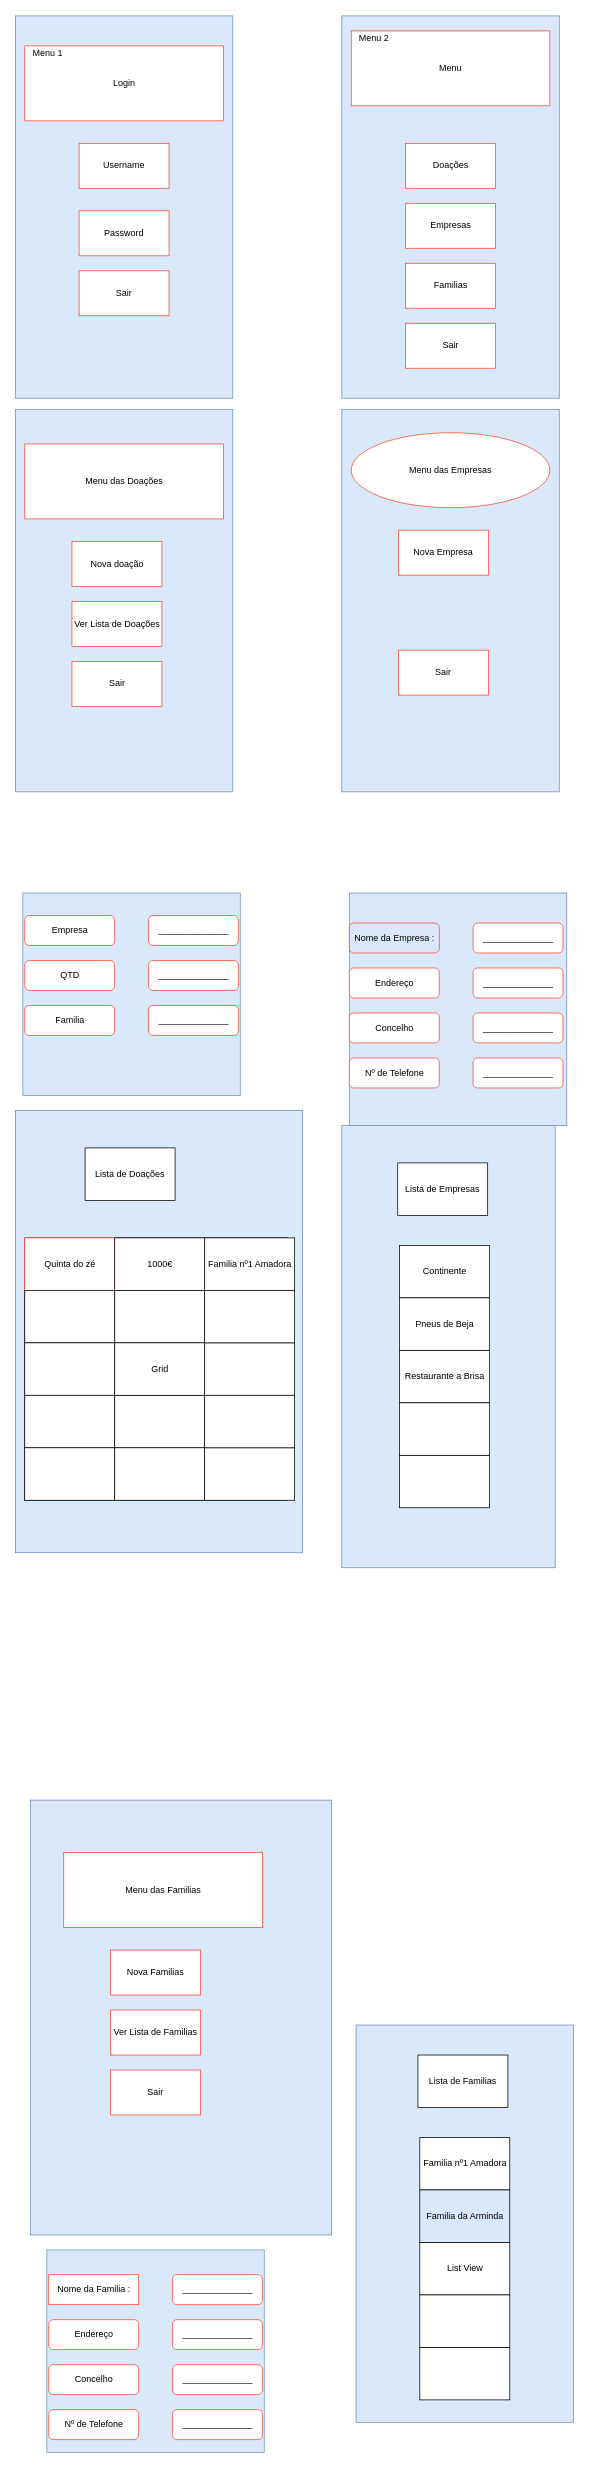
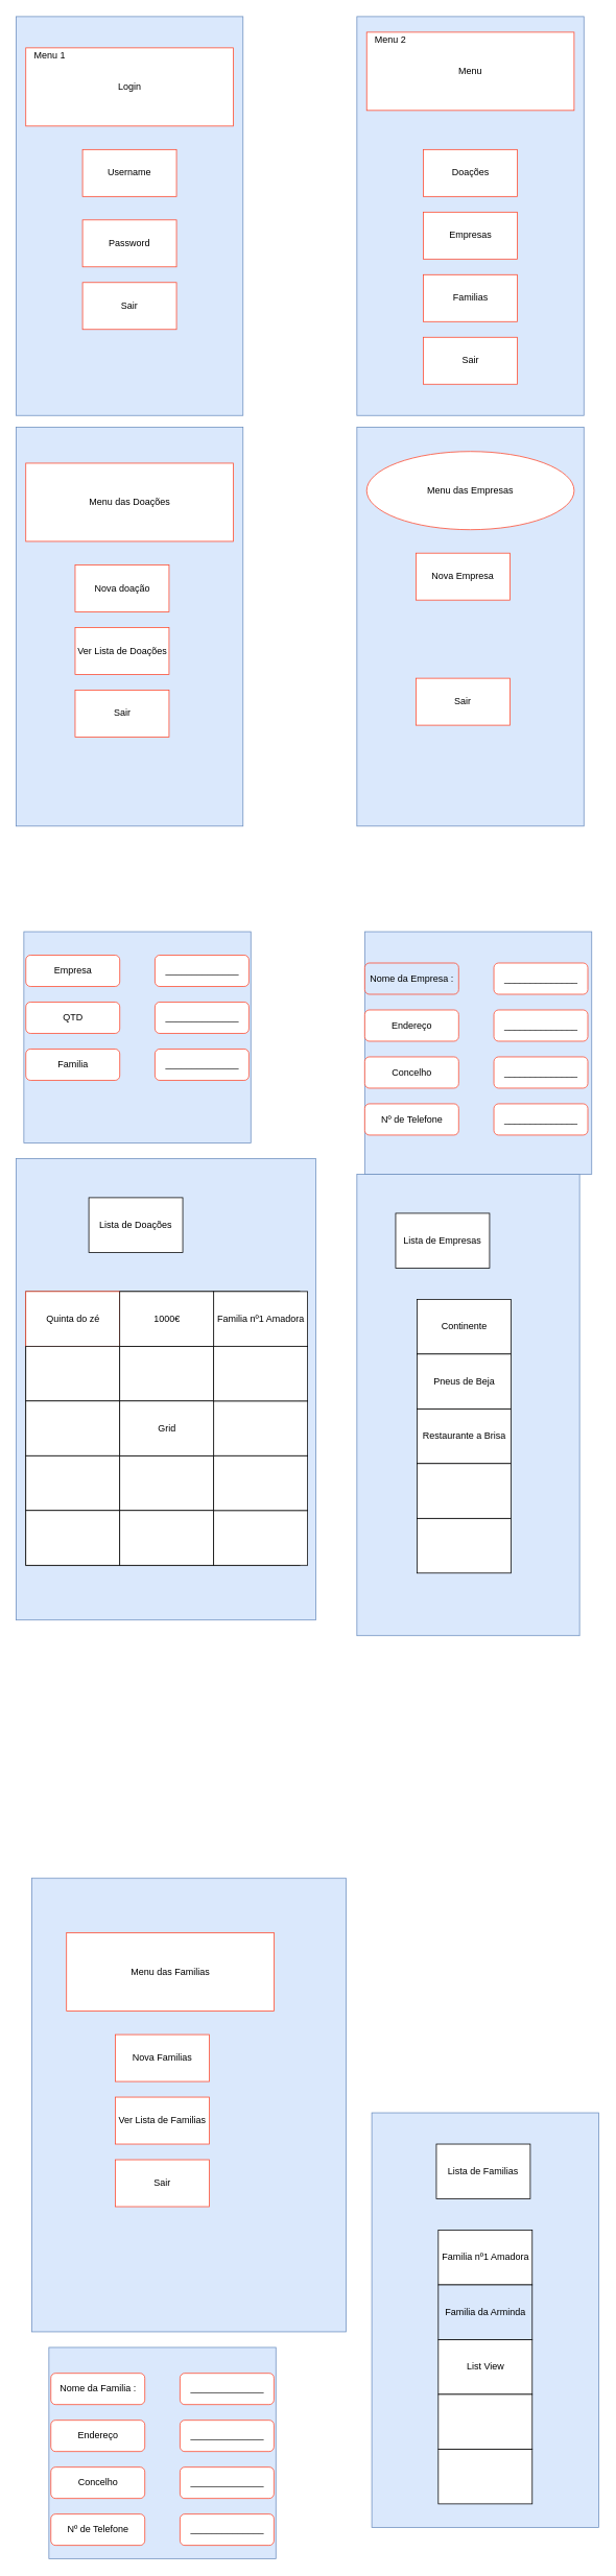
  <mxCell id="0" />
  <mxCell id="1" parent="0" />
  <mxCell id="2" value="" style="rounded=0;whiteSpace=wrap;html=1;strokeColor=#6c8ebf;fillColor=#dae8fc;" vertex="1" parent="1"><mxGeometry x="474.5" y="2700" width="290" height="530" as="geometry" /></mxCell>
  <mxCell id="3" value="" style="rounded=0;whiteSpace=wrap;html=1;strokeColor=#6c8ebf;fillColor=#dae8fc;" vertex="1" parent="1"><mxGeometry x="62" y="3000" width="290" height="270" as="geometry" /></mxCell>
  <mxCell id="4" value="" style="rounded=0;whiteSpace=wrap;html=1;strokeColor=#6c8ebf;fillColor=#dae8fc;" vertex="1" parent="1"><mxGeometry x="40" y="2400" width="401.5" height="580" as="geometry" /></mxCell>
  <mxCell id="5" value="" style="rounded=0;whiteSpace=wrap;html=1;strokeColor=#6c8ebf;fillColor=#dae8fc;" vertex="1" parent="1"><mxGeometry x="455.5" y="1500" width="284.5" height="590" as="geometry" /></mxCell>
  <mxCell id="6" value="" style="rounded=0;whiteSpace=wrap;html=1;strokeColor=#6c8ebf;fillColor=#dae8fc;" vertex="1" parent="1"><mxGeometry x="20" y="1480" width="383" height="590" as="geometry" /></mxCell>
  <mxCell id="7" value="" style="rounded=0;whiteSpace=wrap;html=1;strokeColor=#6c8ebf;fillColor=#dae8fc;" vertex="1" parent="1"><mxGeometry x="465.5" y="1190" width="290" height="310" as="geometry" /></mxCell>
  <mxCell id="8" value="" style="rounded=0;whiteSpace=wrap;html=1;strokeColor=#6c8ebf;fillColor=#dae8fc;" vertex="1" parent="1"><mxGeometry x="30" y="1190" width="290" height="270" as="geometry" /></mxCell>
  <mxCell id="9" value="" style="rounded=0;whiteSpace=wrap;html=1;strokeColor=#6c8ebf;fillColor=#dae8fc;" vertex="1" parent="1"><mxGeometry x="455.5" y="545" width="290" height="510" as="geometry" /></mxCell>
  <mxCell id="10" value="" style="rounded=0;whiteSpace=wrap;html=1;strokeColor=#6c8ebf;fillColor=#dae8fc;" vertex="1" parent="1"><mxGeometry x="20" y="545" width="290" height="510" as="geometry" /></mxCell>
  <mxCell id="11" value="" style="rounded=0;whiteSpace=wrap;html=1;strokeColor=#6c8ebf;fillColor=#dae8fc;" vertex="1" parent="1"><mxGeometry x="20" y="20" width="290" height="510" as="geometry" /></mxCell>
  <mxCell id="12" value="" style="rounded=0;whiteSpace=wrap;html=1;strokeColor=#6c8ebf;fillColor=#dae8fc;" vertex="1" parent="1"><mxGeometry x="455.5" y="20" width="290" height="510" as="geometry" /></mxCell>
  <mxCell id="13" value="" style="whiteSpace=wrap;html=1;aspect=fixed;" vertex="1" parent="1"><mxGeometry x="32.5" y="1650" width="350" height="350" as="geometry" /></mxCell>
  <mxCell id="14" value="Quinta do zé" style="rounded=0;whiteSpace=wrap;html=1;strokeColor=#FF4529;" vertex="1" parent="1"><mxGeometry x="32.5" y="1650" width="120" height="70" as="geometry" /></mxCell>
  <mxCell id="15" value="" style="rounded=0;whiteSpace=wrap;html=1;" vertex="1" parent="1"><mxGeometry x="32.5" y="1720" width="120" height="70" as="geometry" /></mxCell>
  <mxCell id="16" value="" style="rounded=0;whiteSpace=wrap;html=1;" vertex="1" parent="1"><mxGeometry x="32.5" y="1790" width="120" height="70" as="geometry" /></mxCell>
  <mxCell id="17" value="" style="rounded=0;whiteSpace=wrap;html=1;" vertex="1" parent="1"><mxGeometry x="32.5" y="1860" width="120" height="70" as="geometry" /></mxCell>
  <mxCell id="18" value="" style="rounded=0;whiteSpace=wrap;html=1;" vertex="1" parent="1"><mxGeometry x="152.5" y="1860" width="120" height="70" as="geometry" /></mxCell>
  <mxCell id="19" value="" style="rounded=0;whiteSpace=wrap;html=1;" vertex="1" parent="1"><mxGeometry x="32.5" y="1930" width="120" height="70" as="geometry" /></mxCell>
  <mxCell id="20" value="" style="rounded=0;whiteSpace=wrap;html=1;" vertex="1" parent="1"><mxGeometry x="152.5" y="1930" width="120" height="70" as="geometry" /></mxCell>
  <mxCell id="21" value="" style="rounded=0;whiteSpace=wrap;html=1;" vertex="1" parent="1"><mxGeometry x="272.5" y="1930" width="120" height="70" as="geometry" /></mxCell>
  <mxCell id="22" value="" style="rounded=0;whiteSpace=wrap;html=1;" vertex="1" parent="1"><mxGeometry x="272.5" y="1790" width="120" height="70" as="geometry" /></mxCell>
  <mxCell id="23" value="" style="rounded=0;whiteSpace=wrap;html=1;" vertex="1" parent="1"><mxGeometry x="272.5" y="1860" width="120" height="70" as="geometry" /></mxCell>
  <mxCell id="24" value="" style="rounded=0;whiteSpace=wrap;html=1;" vertex="1" parent="1"><mxGeometry x="152.5" y="1720" width="120" height="70" as="geometry" /></mxCell>
  <mxCell id="25" value="Grid" style="rounded=0;whiteSpace=wrap;html=1;" vertex="1" parent="1"><mxGeometry x="152.5" y="1790" width="120" height="70" as="geometry" /></mxCell>
  <mxCell id="26" value="Familia nº1 Amadora" style="rounded=0;whiteSpace=wrap;html=1;" vertex="1" parent="1"><mxGeometry x="272.5" y="1650" width="120" height="70" as="geometry" /></mxCell>
  <mxCell id="27" value="1000€" style="rounded=0;whiteSpace=wrap;html=1;" vertex="1" parent="1"><mxGeometry x="152.5" y="1650" width="120" height="70" as="geometry" /></mxCell>
  <mxCell id="28" value="" style="rounded=0;whiteSpace=wrap;html=1;" vertex="1" parent="1"><mxGeometry x="272.5" y="1720" width="120" height="70" as="geometry" /></mxCell>
  <mxCell id="29" value="Ver Lista de Doações" style="rounded=0;whiteSpace=wrap;html=1;strokeColor=#FF4529;" vertex="1" parent="1"><mxGeometry x="95.5" y="801" width="120" height="60" as="geometry" /></mxCell>
  <mxCell id="30" value="Nova doação" style="rounded=0;whiteSpace=wrap;html=1;strokeColor=#FF4529;" vertex="1" parent="1"><mxGeometry x="95.5" y="721" width="120" height="60" as="geometry" /></mxCell>
  <mxCell id="31" value="Menu das Doações" style="rounded=0;whiteSpace=wrap;html=1;strokeColor=#FF4529;" vertex="1" parent="1"><mxGeometry x="32.5" y="591" width="265" height="100" as="geometry" /></mxCell>
  <mxCell id="32" value="Sair" style="rounded=0;whiteSpace=wrap;html=1;strokeColor=#FF4529;" vertex="1" parent="1"><mxGeometry x="95.5" y="881" width="120" height="60" as="geometry" /></mxCell>
  <mxCell id="33" value="Empresas" style="rounded=0;whiteSpace=wrap;html=1;strokeColor=#FF4529;" vertex="1" parent="1"><mxGeometry x="540.5" y="270" width="120" height="60" as="geometry" /></mxCell>
  <mxCell id="34" value="Doações" style="rounded=0;whiteSpace=wrap;html=1;strokeColor=#FF4529;" vertex="1" parent="1"><mxGeometry x="540.5" y="190" width="120" height="60" as="geometry" /></mxCell>
  <mxCell id="35" value="Menu" style="rounded=0;whiteSpace=wrap;html=1;strokeColor=#FF4529;" vertex="1" parent="1"><mxGeometry x="468" y="40" width="265" height="100" as="geometry" /></mxCell>
  <mxCell id="36" value="Familias" style="rounded=0;whiteSpace=wrap;html=1;strokeColor=#FF4529;" vertex="1" parent="1"><mxGeometry x="540.5" y="350" width="120" height="60" as="geometry" /></mxCell>
  <mxCell id="37" value="Sair" style="rounded=0;whiteSpace=wrap;html=1;strokeColor=#FF4529;" vertex="1" parent="1"><mxGeometry x="540.5" y="430" width="120" height="60" as="geometry" /></mxCell>
  <mxCell id="38" value="Password" style="rounded=0;whiteSpace=wrap;html=1;strokeColor=#FF4529;" vertex="1" parent="1"><mxGeometry x="105" y="280" width="120" height="60" as="geometry" /></mxCell>
  <mxCell id="39" value="Username" style="rounded=0;whiteSpace=wrap;html=1;strokeColor=#FF4529;" vertex="1" parent="1"><mxGeometry x="105" y="190" width="120" height="60" as="geometry" /></mxCell>
  <mxCell id="40" value="Login" style="rounded=0;whiteSpace=wrap;html=1;strokeColor=#FF4529;" vertex="1" parent="1"><mxGeometry x="32.5" y="60" width="265" height="100" as="geometry" /></mxCell>
  <mxCell id="41" value="Sair" style="rounded=0;whiteSpace=wrap;html=1;strokeColor=#FF4529;" vertex="1" parent="1"><mxGeometry x="105" y="360" width="120" height="60" as="geometry" /></mxCell>
  <mxCell id="42" value="Menu 1" style="text;html=1;align=center;verticalAlign=middle;resizable=0;points=[];autosize=1;" vertex="1" parent="1"><mxGeometry x="32.5" y="60" width="60" height="20" as="geometry" /></mxCell>
  <mxCell id="43" value="Menu 2" style="text;html=1;align=center;verticalAlign=middle;resizable=0;points=[];autosize=1;" vertex="1" parent="1"><mxGeometry x="468" y="40" width="60" height="20" as="geometry" /></mxCell>
  <mxCell id="44" value="Nova Empresa" style="rounded=0;whiteSpace=wrap;html=1;strokeColor=#FF4529;" vertex="1" parent="1"><mxGeometry x="531" y="706" width="120" height="60" as="geometry" /></mxCell>
  <mxCell id="45" value="Menu das Empresas" style="ellipse;whiteSpace=wrap;html=1;strokeColor=#FF4529;" vertex="1" parent="1"><mxGeometry x="468" y="576" width="265" height="100" as="geometry" /></mxCell>
  <mxCell id="46" value="Sair" style="rounded=0;whiteSpace=wrap;html=1;strokeColor=#FF4529;" vertex="1" parent="1"><mxGeometry x="531" y="866" width="120" height="60" as="geometry" /></mxCell>
  <mxCell id="47" value="Ver Lista de Familias" style="rounded=0;whiteSpace=wrap;html=1;strokeColor=#FF4529;" vertex="1" parent="1"><mxGeometry x="147" y="2680" width="120" height="60" as="geometry" /></mxCell>
  <mxCell id="48" value="Nova Familias" style="rounded=0;whiteSpace=wrap;html=1;strokeColor=#FF4529;" vertex="1" parent="1"><mxGeometry x="147" y="2600" width="120" height="60" as="geometry" /></mxCell>
  <mxCell id="49" value="Menu das Familias" style="rounded=0;whiteSpace=wrap;html=1;strokeColor=#FF4529;" vertex="1" parent="1"><mxGeometry x="84.5" y="2470" width="265" height="100" as="geometry" /></mxCell>
  <mxCell id="50" value="Sair" style="rounded=0;whiteSpace=wrap;html=1;strokeColor=#FF4529;" vertex="1" parent="1"><mxGeometry x="147" y="2760" width="120" height="60" as="geometry" /></mxCell>
  <mxCell id="51" value="" style="rounded=0;whiteSpace=wrap;html=1;" vertex="1" parent="1"><mxGeometry x="559.5" y="3130" width="120" height="70" as="geometry" /></mxCell>
  <mxCell id="52" value="List View" style="rounded=0;whiteSpace=wrap;html=1;" vertex="1" parent="1"><mxGeometry x="559.5" y="2990" width="120" height="70" as="geometry" /></mxCell>
  <mxCell id="53" value="" style="rounded=0;whiteSpace=wrap;html=1;" vertex="1" parent="1"><mxGeometry x="559.5" y="3060" width="120" height="70" as="geometry" /></mxCell>
  <mxCell id="54" value="Familia nº1 Amadora" style="rounded=0;whiteSpace=wrap;html=1;" vertex="1" parent="1"><mxGeometry x="559.5" y="2850" width="120" height="70" as="geometry" /></mxCell>
  <mxCell id="55" value="Familia da Arminda" style="rounded=0;whiteSpace=wrap;html=1;fillColor=#dae8fc;" vertex="1" parent="1"><mxGeometry x="559.5" y="2920" width="120" height="70" as="geometry" /></mxCell>
  <mxCell id="56" value="Lista de Familias" style="rounded=0;whiteSpace=wrap;html=1;" vertex="1" parent="1"><mxGeometry x="557" y="2740" width="120" height="70" as="geometry" /></mxCell>
  <mxCell id="57" value="Lista de Doações" style="rounded=0;whiteSpace=wrap;html=1;" vertex="1" parent="1"><mxGeometry x="113" y="1530" width="120" height="70" as="geometry" /></mxCell>
  <mxCell id="58" value="" style="rounded=0;whiteSpace=wrap;html=1;" vertex="1" parent="1"><mxGeometry x="532.5" y="1940" width="120" height="70" as="geometry" /></mxCell>
  <mxCell id="59" value="Restaurante a Brisa" style="rounded=0;whiteSpace=wrap;html=1;" vertex="1" parent="1"><mxGeometry x="532.5" y="1800" width="120" height="70" as="geometry" /></mxCell>
  <mxCell id="60" value="" style="rounded=0;whiteSpace=wrap;html=1;" vertex="1" parent="1"><mxGeometry x="532.5" y="1870" width="120" height="70" as="geometry" /></mxCell>
  <mxCell id="61" value="Continente" style="rounded=0;whiteSpace=wrap;html=1;" vertex="1" parent="1"><mxGeometry x="532.5" y="1660" width="120" height="70" as="geometry" /></mxCell>
  <mxCell id="62" value="Pneus de Beja" style="rounded=0;whiteSpace=wrap;html=1;" vertex="1" parent="1"><mxGeometry x="532.5" y="1730" width="120" height="70" as="geometry" /></mxCell>
- <mxCell id="63" value="Lista de Empresas" style="rounded=0;whiteSpace=wrap;html=1;" vertex="1" parent="1"><mxGeometry x="530" y="1550" width="120" height="70" as="geometry" /></mxCell>
+ <mxCell id="63" value="Lista de Empresas" style="rounded=0;whiteSpace=wrap;html=1;" vertex="1" parent="1"><mxGeometry x="505" y="1550" width="120" height="70" as="geometry" /></mxCell>
  <mxCell id="64" value="______________" style="rounded=1;whiteSpace=wrap;html=1;strokeColor=#FF4529;" vertex="1" parent="1"><mxGeometry x="630.5" y="1230" width="120" height="40" as="geometry" /></mxCell>
  <mxCell id="65" value="Nome da Empresa :" style="rounded=1;whiteSpace=wrap;html=1;strokeColor=#FF4529;fillColor=#dae8fc;" vertex="1" parent="1"><mxGeometry x="465.5" y="1230" width="120" height="40" as="geometry" /></mxCell>
  <mxCell id="66" value="______________" style="rounded=1;whiteSpace=wrap;html=1;strokeColor=#FF4529;" vertex="1" parent="1"><mxGeometry x="630.5" y="1290" width="120" height="40" as="geometry" /></mxCell>
  <mxCell id="67" value="Endereço" style="rounded=1;whiteSpace=wrap;html=1;strokeColor=#FF4529;" vertex="1" parent="1"><mxGeometry x="465.5" y="1290" width="120" height="40" as="geometry" /></mxCell>
  <mxCell id="68" value="Concelho" style="rounded=1;whiteSpace=wrap;html=1;strokeColor=#FF4529;" vertex="1" parent="1"><mxGeometry x="465.5" y="1350" width="120" height="40" as="geometry" /></mxCell>
  <mxCell id="69" value="______________" style="rounded=1;whiteSpace=wrap;html=1;strokeColor=#FF4529;" vertex="1" parent="1"><mxGeometry x="630.5" y="1350" width="120" height="40" as="geometry" /></mxCell>
  <mxCell id="70" value="Nº de Telefone" style="rounded=1;whiteSpace=wrap;html=1;strokeColor=#FF4529;" vertex="1" parent="1"><mxGeometry x="465.5" y="1410" width="120" height="40" as="geometry" /></mxCell>
  <mxCell id="71" value="______________" style="rounded=1;whiteSpace=wrap;html=1;strokeColor=#FF4529;" vertex="1" parent="1"><mxGeometry x="630.5" y="1410" width="120" height="40" as="geometry" /></mxCell>
  <mxCell id="72" value="______________" style="rounded=1;whiteSpace=wrap;html=1;strokeColor=#FF4529;" vertex="1" parent="1"><mxGeometry x="197.5" y="1220" width="120" height="40" as="geometry" /></mxCell>
  <mxCell id="73" value="Empresa" style="rounded=1;whiteSpace=wrap;html=1;strokeColor=#FF4529;" vertex="1" parent="1"><mxGeometry x="32.5" y="1220" width="120" height="40" as="geometry" /></mxCell>
  <mxCell id="74" value="______________" style="rounded=1;whiteSpace=wrap;html=1;strokeColor=#FF4529;" vertex="1" parent="1"><mxGeometry x="197.5" y="1280" width="120" height="40" as="geometry" /></mxCell>
  <mxCell id="75" value="QTD" style="rounded=1;whiteSpace=wrap;html=1;strokeColor=#FF4529;" vertex="1" parent="1"><mxGeometry x="32.5" y="1280" width="120" height="40" as="geometry" /></mxCell>
  <mxCell id="76" value="Familia" style="rounded=1;whiteSpace=wrap;html=1;strokeColor=#FF4529;" vertex="1" parent="1"><mxGeometry x="32.5" y="1340" width="120" height="40" as="geometry" /></mxCell>
  <mxCell id="77" value="______________" style="rounded=1;whiteSpace=wrap;html=1;strokeColor=#FF4529;" vertex="1" parent="1"><mxGeometry x="197.5" y="1340" width="120" height="40" as="geometry" /></mxCell>
  <mxCell id="78" value="______________" style="rounded=1;whiteSpace=wrap;html=1;strokeColor=#FF4529;" vertex="1" parent="1"><mxGeometry x="229.5" y="3033" width="120" height="40" as="geometry" /></mxCell>
- <mxCell id="79" value="Nome da Familia :" style="whiteSpace=wrap;html=1;strokeColor=#FF4529;rounded=0;" vertex="1" parent="1"><mxGeometry x="64.5" y="3033" width="120" height="40" as="geometry" /></mxCell>
+ <mxCell id="79" value="Nome da Familia :" style="rounded=1;whiteSpace=wrap;html=1;strokeColor=#FF4529;" vertex="1" parent="1"><mxGeometry x="64.5" y="3033" width="120" height="40" as="geometry" /></mxCell>
  <mxCell id="80" value="______________" style="rounded=1;whiteSpace=wrap;html=1;strokeColor=#FF4529;" vertex="1" parent="1"><mxGeometry x="229.5" y="3093" width="120" height="40" as="geometry" /></mxCell>
  <mxCell id="81" value="Endereço" style="rounded=1;whiteSpace=wrap;html=1;strokeColor=#FF4529;" vertex="1" parent="1"><mxGeometry x="64.5" y="3093" width="120" height="40" as="geometry" /></mxCell>
  <mxCell id="82" value="Concelho" style="rounded=1;whiteSpace=wrap;html=1;strokeColor=#FF4529;" vertex="1" parent="1"><mxGeometry x="64.5" y="3153" width="120" height="40" as="geometry" /></mxCell>
  <mxCell id="83" value="______________" style="rounded=1;whiteSpace=wrap;html=1;strokeColor=#FF4529;" vertex="1" parent="1"><mxGeometry x="229.5" y="3153" width="120" height="40" as="geometry" /></mxCell>
  <mxCell id="84" value="Nº de Telefone" style="rounded=1;whiteSpace=wrap;html=1;strokeColor=#FF4529;" vertex="1" parent="1"><mxGeometry x="64.5" y="3213" width="120" height="40" as="geometry" /></mxCell>
  <mxCell id="85" value="______________" style="rounded=1;whiteSpace=wrap;html=1;strokeColor=#FF4529;" vertex="1" parent="1"><mxGeometry x="229.5" y="3213" width="120" height="40" as="geometry" /></mxCell>
